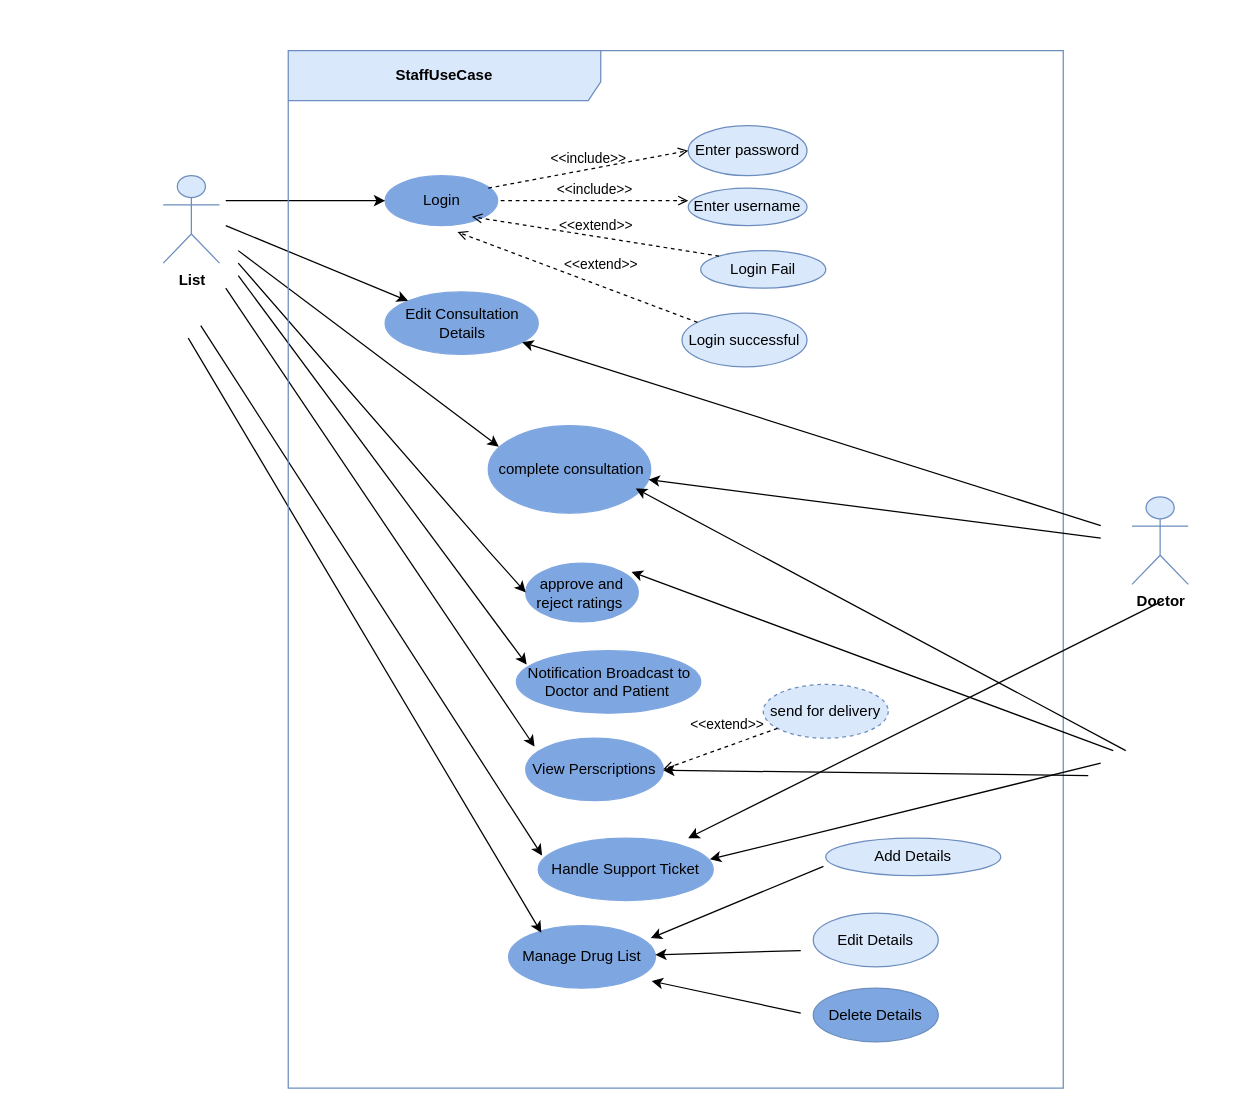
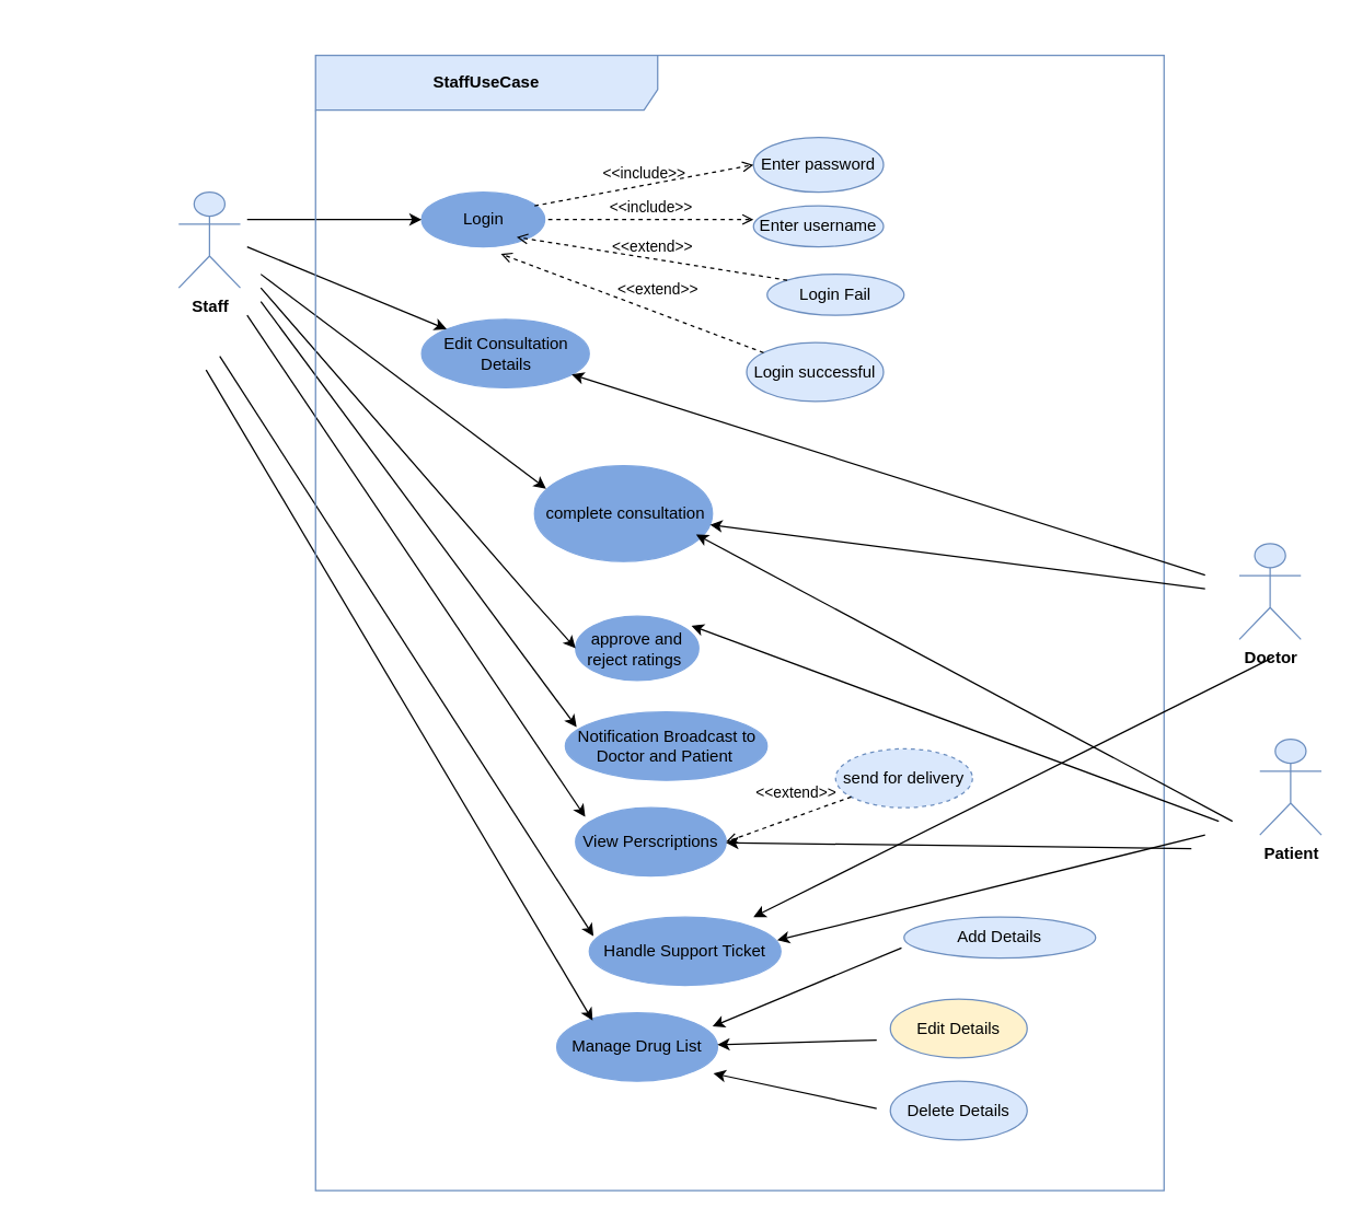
  <mxCell id="0" />
  <mxCell id="1" parent="0" />
  <mxCell id="2" value="&lt;mxGraphModel&gt;&lt;root&gt;&lt;mxCell id=&quot;0&quot;/&gt;&lt;mxCell id=&quot;1&quot; parent=&quot;0&quot;/&gt;&lt;mxCell id=&quot;2&quot; value=&quot;&amp;lt;b&amp;gt;Patient&amp;lt;/b&amp;gt;&quot; style=&quot;shape=umlActor;verticalLabelPosition=bottom;verticalAlign=top;html=1;outlineConnect=0;fontSize=12;fillColor=#dae8fc;strokeColor=#6c8ebf;&quot; vertex=&quot;1&quot; parent=&quot;1&quot;&gt;&lt;mxGeometry x=&quot;840&quot; y=&quot;327&quot; width=&quot;45&quot; height=&quot;70&quot; as=&quot;geometry&quot;/&gt;&lt;/mxCell&gt;&lt;mxCell id=&quot;3&quot; value=&quot;Login&quot; style=&quot;ellipse;whiteSpace=wrap;html=1;fontSize=12;fillColor=#7EA6E0;strokeColor=#7EA6E0;&quot; vertex=&quot;1&quot; parent=&quot;1&quot;&gt;&lt;mxGeometry x=&quot;237.5&quot; y=&quot;100&quot; width=&quot;90&quot; height=&quot;40&quot; as=&quot;geometry&quot;/&gt;&lt;/mxCell&gt;&lt;mxCell id=&quot;4&quot; value=&quot;Enter password&quot; style=&quot;ellipse;whiteSpace=wrap;html=1;fontSize=12;fillColor=#dae8fc;strokeColor=#6c8ebf;&quot; vertex=&quot;1&quot; parent=&quot;1&quot;&gt;&lt;mxGeometry x=&quot;480&quot; y=&quot;60&quot; width=&quot;95&quot; height=&quot;40&quot; as=&quot;geometry&quot;/&gt;&lt;/mxCell&gt;&lt;mxCell id=&quot;5&quot; value=&quot;Enter username&quot; style=&quot;ellipse;whiteSpace=wrap;html=1;fontSize=12;fillColor=#dae8fc;strokeColor=#6c8ebf;&quot; vertex=&quot;1&quot; parent=&quot;1&quot;&gt;&lt;mxGeometry x=&quot;480&quot; y=&quot;110&quot; width=&quot;95&quot; height=&quot;30&quot; as=&quot;geometry&quot;/&gt;&lt;/mxCell&gt;&lt;mxCell id=&quot;6&quot; value=&quot;Login Fail&quot; style=&quot;ellipse;whiteSpace=wrap;html=1;fontSize=12;fillColor=#dae8fc;strokeColor=#6c8ebf;&quot; vertex=&quot;1&quot; parent=&quot;1&quot;&gt;&lt;mxGeometry x=&quot;490&quot; y=&quot;160&quot; width=&quot;100&quot; height=&quot;30&quot; as=&quot;geometry&quot;/&gt;&lt;/mxCell&gt;&lt;mxCell id=&quot;7&quot; value=&quot;Views Home Page&quot; style=&quot;ellipse;whiteSpace=wrap;html=1;fontSize=12;fillColor=#7EA6E0;strokeColor=#7EA6E0;&quot; vertex=&quot;1&quot; parent=&quot;1&quot;&gt;&lt;mxGeometry x=&quot;237.5&quot; y=&quot;193&quot; width=&quot;112.5&quot; height=&quot;50&quot; as=&quot;geometry&quot;/&gt;&lt;/mxCell&gt;&lt;mxCell id=&quot;8&quot; value=&quot;Login successful&quot; style=&quot;ellipse;whiteSpace=wrap;html=1;fontSize=12;fillColor=#dae8fc;strokeColor=#6c8ebf;&quot; vertex=&quot;1&quot; parent=&quot;1&quot;&gt;&lt;mxGeometry x=&quot;475&quot; y=&quot;210&quot; width=&quot;100&quot; height=&quot;43&quot; as=&quot;geometry&quot;/&gt;&lt;/mxCell&gt;&lt;mxCell id=&quot;9&quot; value=&quot;View Profile&quot; style=&quot;ellipse;whiteSpace=wrap;html=1;fontSize=12;fillColor=#dae8fc;strokeColor=#6c8ebf;&quot; vertex=&quot;1&quot; parent=&quot;1&quot;&gt;&lt;mxGeometry x=&quot;370&quot; y=&quot;287&quot; width=&quot;120&quot; height=&quot;40&quot; as=&quot;geometry&quot;/&gt;&lt;/mxCell&gt;&lt;mxCell id=&quot;10&quot; value=&quot;Manage meetings&quot; style=&quot;ellipse;whiteSpace=wrap;html=1;fontSize=12;fillColor=#7EA6E0;strokeColor=#7EA6E0;&quot; vertex=&quot;1&quot; parent=&quot;1&quot;&gt;&lt;mxGeometry x=&quot;390&quot; y=&quot;347&quot; width=&quot;90&quot; height=&quot;50&quot; as=&quot;geometry&quot;/&gt;&lt;/mxCell&gt;&lt;mxCell id=&quot;11&quot; value=&quot;&amp;lt;span lang=&amp;quot;EN-SG&amp;quot;&amp;gt;Gives&amp;lt;br&amp;gt;consulation&amp;amp;nbsp;&amp;lt;/span&amp;gt;&quot; style=&quot;ellipse;whiteSpace=wrap;html=1;fillColor=#7EA6E0;strokeColor=#7EA6E0;&quot; vertex=&quot;1&quot; parent=&quot;1&quot;&gt;&lt;mxGeometry x=&quot;350&quot; y=&quot;550&quot; width=&quot;110&quot; height=&quot;50&quot; as=&quot;geometry&quot;/&gt;&lt;/mxCell&gt;&lt;mxCell id=&quot;12&quot; value=&quot;&amp;lt;span lang=&amp;quot;EN-SG&amp;quot;&amp;gt;View&amp;lt;br&amp;gt;meetings&amp;lt;/span&amp;gt;&quot; style=&quot;ellipse;whiteSpace=wrap;html=1;fillColor=#dae8fc;strokeColor=#6c8ebf;&quot; vertex=&quot;1&quot; parent=&quot;1&quot;&gt;&lt;mxGeometry x=&quot;650&quot; y=&quot;320&quot; width=&quot;90&quot; height=&quot;40&quot; as=&quot;geometry&quot;/&gt;&lt;/mxCell&gt;&lt;mxCell id=&quot;13&quot; value=&quot;&amp;lt;span lang=&amp;quot;EN-SG&amp;quot;&amp;gt;Update&amp;lt;br&amp;gt;meetings&amp;lt;/span&amp;gt;&quot; style=&quot;ellipse;whiteSpace=wrap;html=1;fillColor=#dae8fc;strokeColor=#6c8ebf;&quot; vertex=&quot;1&quot; parent=&quot;1&quot;&gt;&lt;mxGeometry x=&quot;670&quot; y=&quot;193&quot; width=&quot;90&quot; height=&quot;40&quot; as=&quot;geometry&quot;/&gt;&lt;/mxCell&gt;&lt;mxCell id=&quot;14&quot; value=&quot;&amp;lt;span lang=&amp;quot;EN-SG&amp;quot;&amp;gt;Cancel&amp;lt;br&amp;gt;meetings&amp;lt;/span&amp;gt;&quot; style=&quot;ellipse;whiteSpace=wrap;html=1;fillColor=#dae8fc;strokeColor=#6c8ebf;&quot; vertex=&quot;1&quot; parent=&quot;1&quot;&gt;&lt;mxGeometry x=&quot;680&quot; y=&quot;270&quot; width=&quot;90&quot; height=&quot;40&quot; as=&quot;geometry&quot;/&gt;&lt;/mxCell&gt;&lt;mxCell id=&quot;15&quot; value=&quot;View All Apointments&quot; style=&quot;ellipse;whiteSpace=wrap;html=1;fontSize=12;fillColor=#7EA6E0;strokeColor=#7EA6E0;&quot; vertex=&quot;1&quot; parent=&quot;1&quot;&gt;&lt;mxGeometry x=&quot;350&quot; y=&quot;410&quot; width=&quot;90&quot; height=&quot;47&quot; as=&quot;geometry&quot;/&gt;&lt;/mxCell&gt;&lt;mxCell id=&quot;16&quot; value=&quot;Views Patient Records&quot; style=&quot;ellipse;whiteSpace=wrap;html=1;fontSize=12;fillColor=#7EA6E0;strokeColor=#7EA6E0;&quot; vertex=&quot;1&quot; parent=&quot;1&quot;&gt;&lt;mxGeometry x=&quot;342.5&quot; y=&quot;480&quot; width=&quot;100&quot; height=&quot;50&quot; as=&quot;geometry&quot;/&gt;&lt;/mxCell&gt;&lt;mxCell id=&quot;17&quot; value=&quot;Prescribe Medication&amp;amp;nbsp;&amp;lt;span style=&amp;quot;color: rgba(0, 0, 0, 0); font-family: monospace; font-size: 0px; text-align: start;&amp;quot;&amp;gt;%3CmxGraphModel%3E%3Croot%3E%3CmxCell%20id%3D%220%22%2F%3E%3CmxCell%20id%3D%221%22%20parent%3D%220%22%2F%3E%3CmxCell%20id%3D%222%22%20value%3D%22Manage%20meetings%22%20style%3D%22ellipse%3BwhiteSpace%3Dwrap%3Bhtml%3D1%3BfontSize%3D12%3B%22%20vertex%3D%221%22%20parent%3D%221%22%3E%3CmxGeometry%20x%3D%22350%22%20y%3D%22347%22%20width%3D%2290%22%20height%3D%2250%22%20as%3D%22geometry%22%2F%3E%3C%2FmxCell%3E%3C%2Froot%3E%3C%2FmxGraphModel%3E" style="text;whiteSpace=wrap;html=1;" vertex="1" parent="1"><mxGeometry x="20" y="20" width="60" height="50" as="geometry" /></mxCell>
  <mxCell id="3" value="&lt;b&gt;Doctor&lt;/b&gt;" style="shape=umlActor;verticalLabelPosition=bottom;verticalAlign=top;html=1;outlineConnect=0;fontSize=12;fillColor=#dae8fc;strokeColor=#6c8ebf;" vertex="1" parent="1"><mxGeometry x="905" y="397" width="45" height="70" as="geometry" /></mxCell>
  <mxCell id="4" value="Login" style="ellipse;whiteSpace=wrap;html=1;fontSize=12;fillColor=#7EA6E0;strokeColor=#7EA6E0;" vertex="1" parent="1"><mxGeometry x="307.5" y="140" width="90" height="40" as="geometry" /></mxCell>
  <mxCell id="5" value="Enter password" style="ellipse;whiteSpace=wrap;html=1;fontSize=12;fillColor=#dae8fc;strokeColor=#6c8ebf;" vertex="1" parent="1"><mxGeometry x="550" y="100" width="95" height="40" as="geometry" /></mxCell>
  <mxCell id="6" value="Enter username" style="ellipse;whiteSpace=wrap;html=1;fontSize=12;fillColor=#dae8fc;strokeColor=#6c8ebf;" vertex="1" parent="1"><mxGeometry x="550" y="150" width="95" height="30" as="geometry" /></mxCell>
  <mxCell id="7" value="Login Fail" style="ellipse;whiteSpace=wrap;html=1;fontSize=12;fillColor=#dae8fc;strokeColor=#6c8ebf;" vertex="1" parent="1"><mxGeometry x="560" y="200" width="100" height="30" as="geometry" /></mxCell>
  <mxCell id="8" value="Edit Consultation Details" style="ellipse;whiteSpace=wrap;html=1;fontSize=12;fillColor=#7EA6E0;strokeColor=#7EA6E0;" vertex="1" parent="1"><mxGeometry x="307.5" y="233" width="122.5" height="50" as="geometry" /></mxCell>
  <mxCell id="9" value="Login successful" style="ellipse;whiteSpace=wrap;html=1;fontSize=12;fillColor=#dae8fc;strokeColor=#6c8ebf;" vertex="1" parent="1"><mxGeometry x="545" y="250" width="100" height="43" as="geometry" /></mxCell>
  <mxCell id="10" value="&amp;nbsp;complete consultation" style="ellipse;whiteSpace=wrap;html=1;fontSize=12;fillColor=#7EA6E0;strokeColor=#7EA6E0;" vertex="1" parent="1"><mxGeometry x="390" y="340" width="130" height="70" as="geometry" /></mxCell>
  <mxCell id="11" value="View Perscriptions" style="ellipse;whiteSpace=wrap;html=1;fillColor=#7EA6E0;strokeColor=#7EA6E0;" vertex="1" parent="1"><mxGeometry x="420" y="590" width="110" height="50" as="geometry" /></mxCell>
  <mxCell id="12" value="approve and reject ratings&amp;nbsp;" style="ellipse;whiteSpace=wrap;html=1;fontSize=12;fillColor=#7EA6E0;strokeColor=#7EA6E0;" vertex="1" parent="1"><mxGeometry x="420" y="450" width="90" height="47" as="geometry" /></mxCell>
  <mxCell id="13" value="Notification Broadcast to Doctor and Patient&amp;nbsp;" style="ellipse;whiteSpace=wrap;html=1;fontSize=12;fillColor=#7EA6E0;strokeColor=#7EA6E0;" vertex="1" parent="1"><mxGeometry x="412.5" y="520" width="147.5" height="50" as="geometry" /></mxCell>
  <mxCell id="14" value="Handle Support Ticket" style="ellipse;whiteSpace=wrap;html=1;fontSize=12;fillColor=#7EA6E0;strokeColor=#7EA6E0;" vertex="1" parent="1"><mxGeometry x="430" y="670" width="140" height="50" as="geometry" /></mxCell>
  <mxCell id="15" value="Manage Drug List" style="ellipse;whiteSpace=wrap;html=1;fontSize=12;fillColor=#7EA6E0;strokeColor=#7EA6E0;" vertex="1" parent="1"><mxGeometry x="406.25" y="740" width="117.5" height="50" as="geometry" /></mxCell>
- <mxCell id="16" value="&lt;b&gt;List&lt;/b&gt;" style="shape=umlActor;verticalLabelPosition=bottom;verticalAlign=top;html=1;outlineConnect=0;fontSize=12;fillColor=#dae8fc;strokeColor=#6c8ebf;" vertex="1" parent="1"><mxGeometry x="130" y="140" width="45" height="70" as="geometry" /></mxCell>
+ <mxCell id="16" value="&lt;b&gt;Staff&lt;/b&gt;" style="shape=umlActor;verticalLabelPosition=bottom;verticalAlign=top;html=1;outlineConnect=0;fontSize=12;fillColor=#dae8fc;strokeColor=#6c8ebf;" vertex="1" parent="1"><mxGeometry x="130" y="140" width="45" height="70" as="geometry" /></mxCell>
+ <mxCell id="17" value="&lt;b&gt;Patient&lt;/b&gt;" style="shape=umlActor;verticalLabelPosition=bottom;verticalAlign=top;html=1;outlineConnect=0;fontSize=12;fillColor=#dae8fc;strokeColor=#6c8ebf;" vertex="1" parent="1"><mxGeometry x="920" y="540" width="45" height="70" as="geometry" /></mxCell>
  <mxCell id="18" value="" style="endArrow=classic;html=1;rounded=0;" edge="1" parent="1" target="4"><mxGeometry width="50" height="50" relative="1" as="geometry"><mxPoint x="180" y="160" as="sourcePoint" /><mxPoint x="240" y="160" as="targetPoint" /></mxGeometry></mxCell>
  <mxCell id="19" value="" style="endArrow=classic;html=1;rounded=0;" edge="1" parent="1" target="8"><mxGeometry width="50" height="50" relative="1" as="geometry"><mxPoint x="180" y="180" as="sourcePoint" /><mxPoint x="250" y="200" as="targetPoint" /></mxGeometry></mxCell>
  <mxCell id="20" value="" style="endArrow=classic;html=1;rounded=0;entryX=0;entryY=0.5;entryDx=0;entryDy=0;" edge="1" parent="1" target="12"><mxGeometry width="50" height="50" relative="1" as="geometry"><mxPoint x="190" y="210" as="sourcePoint" /><mxPoint x="230" y="210" as="targetPoint" /><Array as="points"><mxPoint x="390" y="440" /></Array></mxGeometry></mxCell>
  <mxCell id="21" value="" style="endArrow=classic;html=1;rounded=0;entryX=0.065;entryY=0.24;entryDx=0;entryDy=0;entryPerimeter=0;" edge="1" parent="1" target="10"><mxGeometry width="50" height="50" relative="1" as="geometry"><mxPoint x="190" y="200" as="sourcePoint" /><mxPoint x="220" y="220" as="targetPoint" /></mxGeometry></mxCell>
  <mxCell id="22" value="" style="endArrow=classic;html=1;rounded=0;entryX=0.056;entryY=0.224;entryDx=0;entryDy=0;entryPerimeter=0;" edge="1" parent="1" target="13"><mxGeometry width="50" height="50" relative="1" as="geometry"><mxPoint x="190" y="220" as="sourcePoint" /><mxPoint x="430" y="520" as="targetPoint" /></mxGeometry></mxCell>
  <mxCell id="23" value="" style="endArrow=classic;html=1;rounded=0;entryX=0.064;entryY=0.136;entryDx=0;entryDy=0;entryPerimeter=0;" edge="1" parent="1" target="11"><mxGeometry width="50" height="50" relative="1" as="geometry"><mxPoint x="180" y="230" as="sourcePoint" /><mxPoint x="240" y="280" as="targetPoint" /></mxGeometry></mxCell>
  <mxCell id="24" value="" style="endArrow=classic;html=1;rounded=0;entryX=0.022;entryY=0.28;entryDx=0;entryDy=0;entryPerimeter=0;" edge="1" parent="1" target="14"><mxGeometry width="50" height="50" relative="1" as="geometry"><mxPoint x="160" y="260" as="sourcePoint" /><mxPoint x="430" y="720" as="targetPoint" /></mxGeometry></mxCell>
  <mxCell id="25" value="" style="endArrow=classic;html=1;rounded=0;entryX=0.223;entryY=0.113;entryDx=0;entryDy=0;entryPerimeter=0;" edge="1" parent="1" target="15"><mxGeometry width="50" height="50" relative="1" as="geometry"><mxPoint x="150" y="270" as="sourcePoint" /><mxPoint x="280" y="710" as="targetPoint" /></mxGeometry></mxCell>
  <mxCell id="26" value="&amp;lt;&amp;lt;include&amp;gt;&amp;gt;" style="html=1;verticalAlign=bottom;labelBackgroundColor=none;endArrow=open;endFill=0;dashed=1;rounded=0;entryX=0;entryY=0.5;entryDx=0;entryDy=0;" edge="1" parent="1" target="5"><mxGeometry width="160" relative="1" as="geometry"><mxPoint x="390" y="150" as="sourcePoint" /><mxPoint x="550" y="150" as="targetPoint" /></mxGeometry></mxCell>
  <mxCell id="27" value="&amp;lt;&amp;lt;include&amp;gt;&amp;gt;" style="html=1;verticalAlign=bottom;labelBackgroundColor=none;endArrow=open;endFill=0;dashed=1;rounded=0;" edge="1" parent="1"><mxGeometry width="160" relative="1" as="geometry"><mxPoint x="400" y="160" as="sourcePoint" /><mxPoint x="550" y="160" as="targetPoint" /></mxGeometry></mxCell>
  <mxCell id="28" value="&amp;lt;&amp;lt;extend&amp;gt;&amp;gt;" style="html=1;verticalAlign=bottom;labelBackgroundColor=none;endArrow=open;endFill=0;dashed=1;rounded=0;exitX=0;exitY=0;exitDx=0;exitDy=0;entryX=0.772;entryY=0.822;entryDx=0;entryDy=0;entryPerimeter=0;" edge="1" parent="1" source="7" target="4"><mxGeometry width="160" relative="1" as="geometry"><mxPoint x="380" y="180" as="sourcePoint" /><mxPoint x="400" y="170" as="targetPoint" /></mxGeometry></mxCell>
  <mxCell id="29" value="&amp;lt;&amp;lt;extend&amp;gt;&amp;gt;" style="html=1;verticalAlign=bottom;labelBackgroundColor=none;endArrow=open;endFill=0;dashed=1;rounded=0;entryX=0.643;entryY=1.128;entryDx=0;entryDy=0;entryPerimeter=0;" edge="1" parent="1" source="9" target="4"><mxGeometry x="-0.166" y="-8" width="160" relative="1" as="geometry"><mxPoint x="350" y="180" as="sourcePoint" /><mxPoint x="300" y="180" as="targetPoint" /><mxPoint as="offset" /></mxGeometry></mxCell>
  <mxCell id="30" value="&lt;b&gt;StaffUseCase&lt;/b&gt;" style="shape=umlFrame;whiteSpace=wrap;html=1;fillColor=#dae8fc;strokeColor=#6c8ebf;width=250;height=40;" vertex="1" parent="1"><mxGeometry x="230" y="40" width="620" height="830" as="geometry" /></mxCell>
  <mxCell id="31" value="send for delivery" style="ellipse;whiteSpace=wrap;html=1;fontSize=12;fillColor=#dae8fc;strokeColor=#6c8ebf;dashed=1;" vertex="1" parent="1"><mxGeometry x="610" y="547" width="100" height="43" as="geometry" /></mxCell>
  <mxCell id="32" value="&amp;lt;&amp;lt;extend&amp;gt;&amp;gt;" style="html=1;verticalAlign=bottom;labelBackgroundColor=none;endArrow=open;endFill=0;dashed=1;rounded=0;entryX=1;entryY=0.5;entryDx=0;entryDy=0;" edge="1" parent="1" source="31" target="11"><mxGeometry x="-0.166" y="-8" width="160" relative="1" as="geometry"><mxPoint x="567.341" y="267.357" as="sourcePoint" /><mxPoint x="375.37" y="195.12" as="targetPoint" /><mxPoint as="offset" /></mxGeometry></mxCell>
  <mxCell id="33" value="" style="endArrow=classic;html=1;rounded=0;" edge="1" parent="1" target="15"><mxGeometry width="50" height="50" relative="1" as="geometry"><mxPoint x="640" y="760" as="sourcePoint" /><mxPoint x="560" y="750" as="targetPoint" /></mxGeometry></mxCell>
- <mxCell id="34" value="Edit Details" style="ellipse;whiteSpace=wrap;html=1;fontSize=12;fillColor=#dae8fc;strokeColor=#6c8ebf;" vertex="1" parent="1"><mxGeometry x="650" y="730" width="100" height="43" as="geometry" /></mxCell>
+ <mxCell id="34" value="Edit Details" style="ellipse;whiteSpace=wrap;html=1;fontSize=12;fillColor=#fff2cc;strokeColor=#6c8ebf;" vertex="1" parent="1"><mxGeometry x="650" y="730" width="100" height="43" as="geometry" /></mxCell>
  <mxCell id="35" value="Add Details" style="ellipse;whiteSpace=wrap;html=1;fontSize=12;fillColor=#dae8fc;strokeColor=#6c8ebf;" vertex="1" parent="1"><mxGeometry x="660" y="670" width="140" height="30" as="geometry" /></mxCell>
- <mxCell id="36" value="Delete Details" style="ellipse;whiteSpace=wrap;html=1;fontSize=12;fillColor=#7ea6e0;strokeColor=#6c8ebf;" vertex="1" parent="1"><mxGeometry x="650" y="790" width="100" height="43" as="geometry" /></mxCell>
+ <mxCell id="36" value="Delete Details" style="ellipse;whiteSpace=wrap;html=1;fontSize=12;fillColor=#dae8fc;strokeColor=#6c8ebf;" vertex="1" parent="1"><mxGeometry x="650" y="790" width="100" height="43" as="geometry" /></mxCell>
  <mxCell id="37" value="" style="endArrow=classic;html=1;rounded=0;exitX=-0.013;exitY=0.752;exitDx=0;exitDy=0;exitPerimeter=0;entryX=0.968;entryY=0.2;entryDx=0;entryDy=0;entryPerimeter=0;" edge="1" parent="1" source="35" target="15"><mxGeometry width="50" height="50" relative="1" as="geometry"><mxPoint x="480" y="780" as="sourcePoint" /><mxPoint x="500" y="730" as="targetPoint" /></mxGeometry></mxCell>
  <mxCell id="38" value="" style="endArrow=classic;html=1;rounded=0;entryX=0.974;entryY=0.887;entryDx=0;entryDy=0;entryPerimeter=0;" edge="1" parent="1" target="15"><mxGeometry width="50" height="50" relative="1" as="geometry"><mxPoint x="640" y="810" as="sourcePoint" /><mxPoint x="570" y="800" as="targetPoint" /></mxGeometry></mxCell>
  <mxCell id="39" value="" style="endArrow=classic;html=1;rounded=0;" edge="1" parent="1" target="10"><mxGeometry width="50" height="50" relative="1" as="geometry"><mxPoint x="880" y="430" as="sourcePoint" /><mxPoint x="570" y="370" as="targetPoint" /></mxGeometry></mxCell>
  <mxCell id="40" value="" style="endArrow=classic;html=1;rounded=0;entryX=0.908;entryY=0.719;entryDx=0;entryDy=0;entryPerimeter=0;" edge="1" parent="1" target="10"><mxGeometry width="50" height="50" relative="1" as="geometry"><mxPoint x="900" y="600" as="sourcePoint" /><mxPoint x="550" y="390" as="targetPoint" /></mxGeometry></mxCell>
  <mxCell id="41" value="" style="endArrow=classic;html=1;rounded=0;" edge="1" parent="1" target="8"><mxGeometry width="50" height="50" relative="1" as="geometry"><mxPoint x="880" y="420" as="sourcePoint" /><mxPoint x="480" y="260" as="targetPoint" /></mxGeometry></mxCell>
  <mxCell id="42" value="" style="endArrow=classic;html=1;rounded=0;entryX=0.941;entryY=0.149;entryDx=0;entryDy=0;entryPerimeter=0;" edge="1" parent="1" target="12"><mxGeometry width="50" height="50" relative="1" as="geometry"><mxPoint x="890" y="600" as="sourcePoint" /><mxPoint x="670" y="450" as="targetPoint" /></mxGeometry></mxCell>
  <mxCell id="43" value="" style="endArrow=classic;html=1;rounded=0;" edge="1" parent="1" target="11"><mxGeometry width="50" height="50" relative="1" as="geometry"><mxPoint x="870" y="620" as="sourcePoint" /><mxPoint x="570" y="630" as="targetPoint" /></mxGeometry></mxCell>
  <mxCell id="44" value="" style="endArrow=classic;html=1;rounded=0;entryX=0.981;entryY=0.34;entryDx=0;entryDy=0;entryPerimeter=0;" edge="1" parent="1" target="14"><mxGeometry width="50" height="50" relative="1" as="geometry"><mxPoint x="880" y="610" as="sourcePoint" /><mxPoint x="620" y="680" as="targetPoint" /></mxGeometry></mxCell>
  <mxCell id="45" value="" style="endArrow=classic;html=1;rounded=0;" edge="1" parent="1"><mxGeometry width="50" height="50" relative="1" as="geometry"><mxPoint x="930" y="480" as="sourcePoint" /><mxPoint x="550" y="670" as="targetPoint" /></mxGeometry></mxCell>
